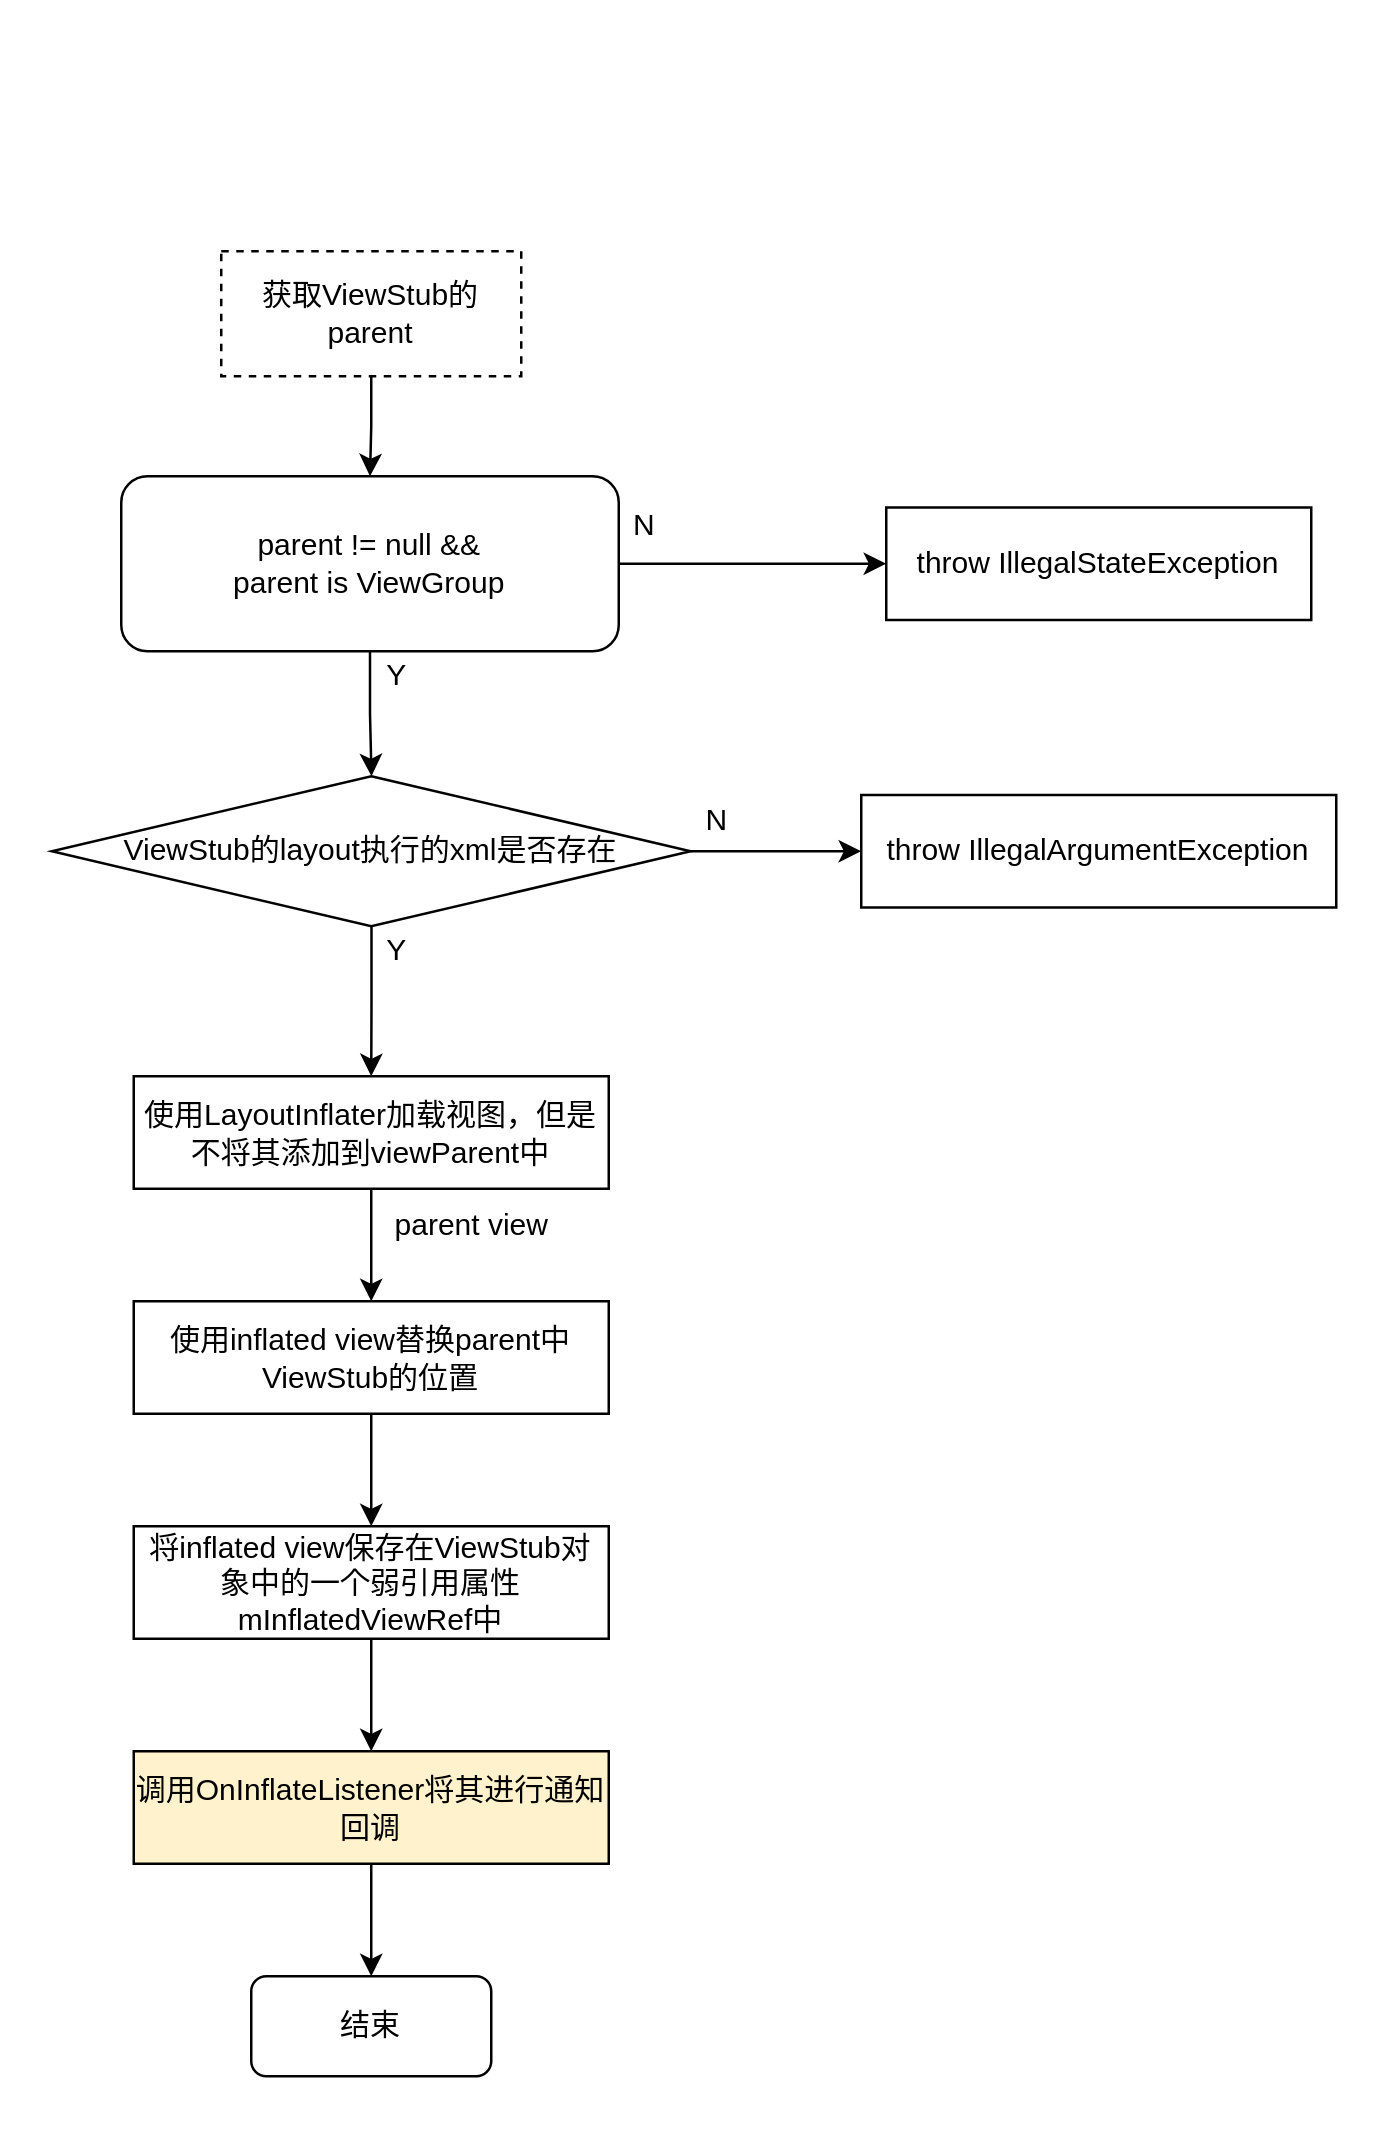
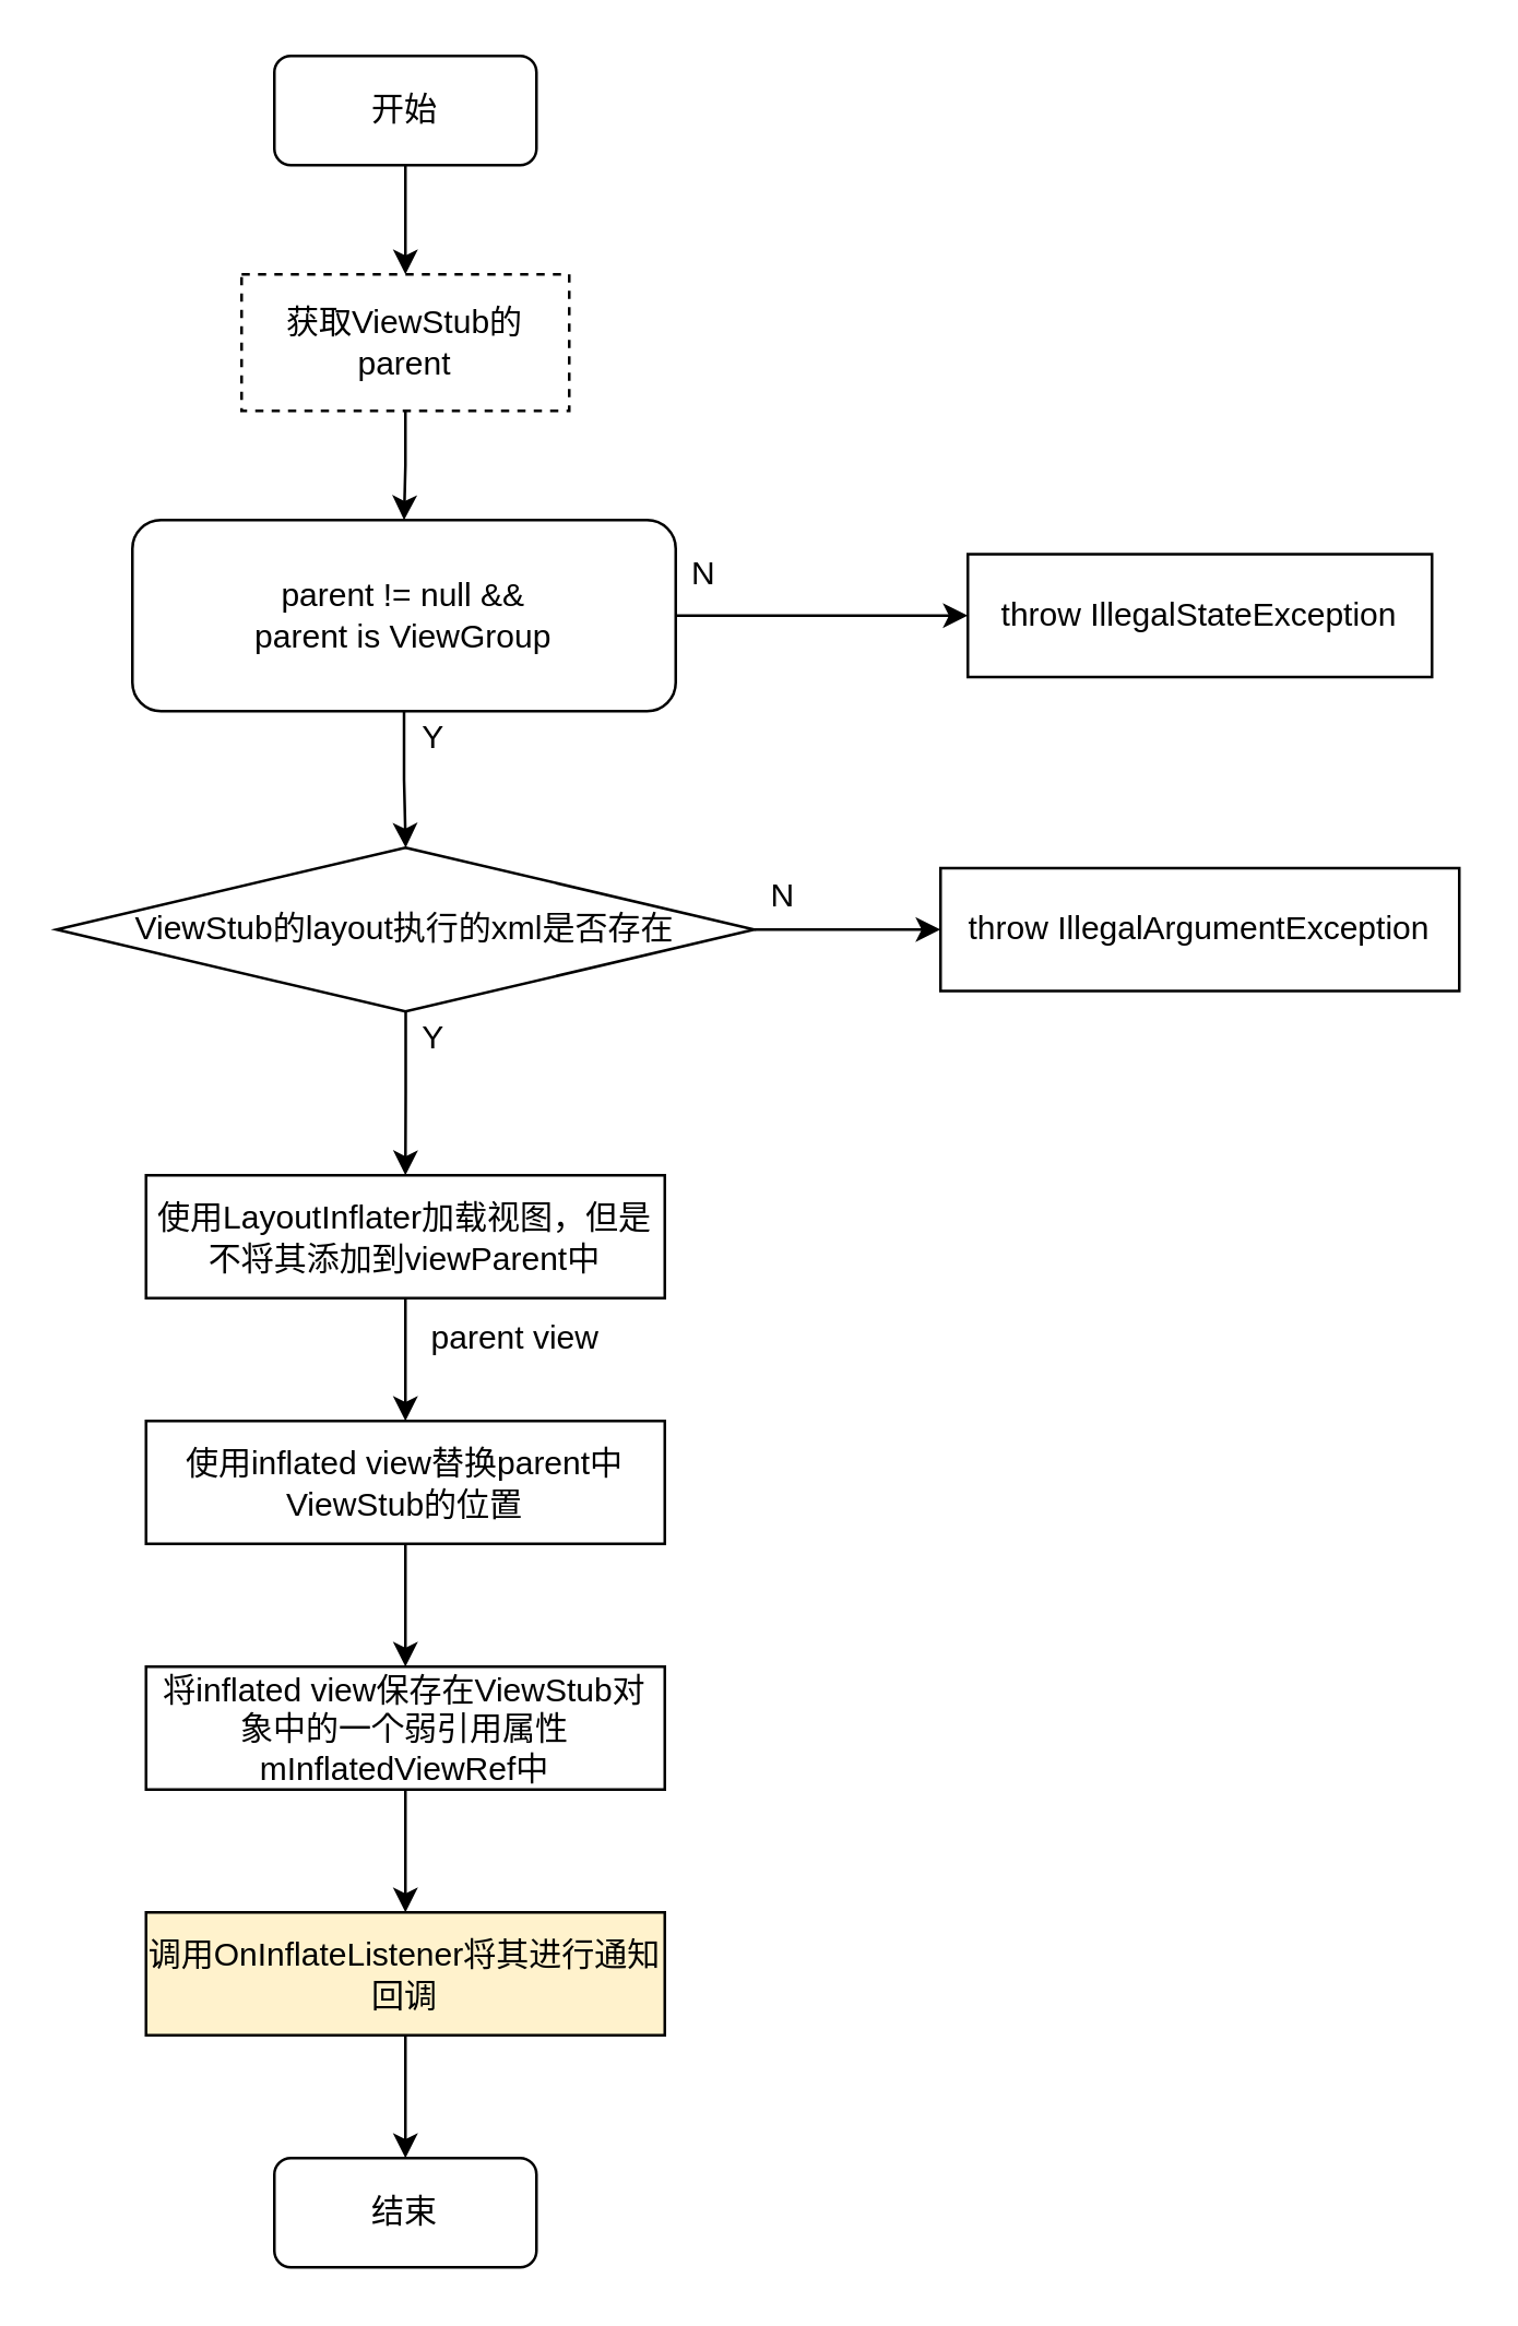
  <mxCell id="0" />
  <mxCell id="1" parent="0" />
+ <mxCell id="2" value="" style="edgeStyle=orthogonalEdgeStyle;rounded=0;orthogonalLoop=1;jettySize=auto;html=1;" edge="1" parent="1" source="3" target="5"><mxGeometry relative="1" as="geometry" /></mxCell>
+ <mxCell id="3" value="开始" style="rounded=1;whiteSpace=wrap;html=1;" vertex="1" parent="1"><mxGeometry x="100" y="20" width="96" height="40" as="geometry" /></mxCell>
  <mxCell id="4" value="" style="edgeStyle=orthogonalEdgeStyle;rounded=0;orthogonalLoop=1;jettySize=auto;html=1;" edge="1" parent="1" source="5" target="8"><mxGeometry relative="1" as="geometry" /></mxCell>
  <mxCell id="5" value="获取ViewStub的parent" style="rounded=0;whiteSpace=wrap;html=1;dashed=1;" vertex="1" parent="1"><mxGeometry x="88" y="100" width="120" height="50" as="geometry" /></mxCell>
  <mxCell id="6" value="" style="edgeStyle=orthogonalEdgeStyle;rounded=0;orthogonalLoop=1;jettySize=auto;html=1;" edge="1" parent="1" source="8" target="9"><mxGeometry relative="1" as="geometry" /></mxCell>
  <mxCell id="7" value="" style="edgeStyle=orthogonalEdgeStyle;rounded=0;orthogonalLoop=1;jettySize=auto;html=1;" edge="1" parent="1" source="8" target="14"><mxGeometry relative="1" as="geometry" /></mxCell>
  <mxCell id="8" value="parent != null &amp;amp;&amp;amp;&lt;br&gt;parent is ViewGroup" style="whiteSpace=wrap;html=1;rounded=1;" vertex="1" parent="1"><mxGeometry x="48" y="190" width="199" height="70" as="geometry" /></mxCell>
  <mxCell id="9" value="throw IllegalStateException" style="rounded=0;whiteSpace=wrap;html=1;" vertex="1" parent="1"><mxGeometry x="354" y="202.5" width="170" height="45" as="geometry" /></mxCell>
  <mxCell id="10" value="N" style="text;html=1;align=center;verticalAlign=middle;resizable=0;points=[];autosize=1;strokeColor=none;fillColor=none;" vertex="1" parent="1"><mxGeometry x="247" y="200" width="20" height="20" as="geometry" /></mxCell>
  <mxCell id="11" value="Y" style="text;html=1;align=center;verticalAlign=middle;resizable=0;points=[];autosize=1;strokeColor=none;fillColor=none;" vertex="1" parent="1"><mxGeometry x="148" y="260" width="20" height="20" as="geometry" /></mxCell>
  <mxCell id="12" value="" style="edgeStyle=orthogonalEdgeStyle;rounded=0;orthogonalLoop=1;jettySize=auto;html=1;" edge="1" parent="1" source="14" target="15"><mxGeometry relative="1" as="geometry" /></mxCell>
  <mxCell id="13" value="" style="edgeStyle=orthogonalEdgeStyle;rounded=0;orthogonalLoop=1;jettySize=auto;html=1;" edge="1" parent="1" source="14" target="18"><mxGeometry relative="1" as="geometry" /></mxCell>
  <mxCell id="14" value="ViewStub的layout执行的xml是否存在" style="rhombus;whiteSpace=wrap;html=1;" vertex="1" parent="1"><mxGeometry x="20.25" y="310" width="255.5" height="60" as="geometry" /></mxCell>
  <mxCell id="15" value="throw IllegalArgumentException" style="rounded=0;whiteSpace=wrap;html=1;" vertex="1" parent="1"><mxGeometry x="344" y="317.5" width="190" height="45" as="geometry" /></mxCell>
  <mxCell id="16" value="N" style="text;html=1;align=center;verticalAlign=middle;resizable=0;points=[];autosize=1;strokeColor=none;fillColor=none;" vertex="1" parent="1"><mxGeometry x="275.75" y="317.5" width="20" height="20" as="geometry" /></mxCell>
  <mxCell id="17" value="" style="edgeStyle=orthogonalEdgeStyle;rounded=0;orthogonalLoop=1;jettySize=auto;html=1;" edge="1" parent="1" source="18" target="21"><mxGeometry relative="1" as="geometry" /></mxCell>
  <mxCell id="18" value="使用LayoutInflater加载视图，但是不将其添加到viewParent中" style="rounded=0;whiteSpace=wrap;html=1;" vertex="1" parent="1"><mxGeometry x="53" y="430" width="190" height="45" as="geometry" /></mxCell>
  <mxCell id="19" value="Y" style="text;html=1;align=center;verticalAlign=middle;resizable=0;points=[];autosize=1;strokeColor=none;fillColor=none;" vertex="1" parent="1"><mxGeometry x="148" y="370" width="20" height="20" as="geometry" /></mxCell>
  <mxCell id="20" value="" style="edgeStyle=orthogonalEdgeStyle;rounded=0;orthogonalLoop=1;jettySize=auto;html=1;" edge="1" parent="1" source="21" target="24"><mxGeometry relative="1" as="geometry" /></mxCell>
  <mxCell id="21" value="使用inflated view替换parent中ViewStub的位置" style="rounded=0;whiteSpace=wrap;html=1;" vertex="1" parent="1"><mxGeometry x="53" y="520" width="190" height="45" as="geometry" /></mxCell>
  <mxCell id="22" value="parent view" style="text;html=1;align=center;verticalAlign=middle;resizable=0;points=[];autosize=1;strokeColor=none;fillColor=none;" vertex="1" parent="1"><mxGeometry x="148" y="480" width="80" height="20" as="geometry" /></mxCell>
  <mxCell id="23" value="" style="edgeStyle=orthogonalEdgeStyle;rounded=0;orthogonalLoop=1;jettySize=auto;html=1;" edge="1" parent="1" source="24" target="26"><mxGeometry relative="1" as="geometry" /></mxCell>
  <mxCell id="24" value="将inflated view保存在ViewStub对象中的一个弱引用属性mInflatedViewRef中" style="rounded=0;whiteSpace=wrap;html=1;" vertex="1" parent="1"><mxGeometry x="53" y="610" width="190" height="45" as="geometry" /></mxCell>
  <mxCell id="25" value="" style="edgeStyle=orthogonalEdgeStyle;rounded=0;orthogonalLoop=1;jettySize=auto;html=1;" edge="1" parent="1" source="26" target="27"><mxGeometry relative="1" as="geometry" /></mxCell>
  <mxCell id="26" value="调用OnInflateListener将其进行通知回调" style="rounded=0;whiteSpace=wrap;html=1;fillColor=#fff2cc;" vertex="1" parent="1"><mxGeometry x="53" y="700" width="190" height="45" as="geometry" /></mxCell>
  <mxCell id="27" value="结束" style="rounded=1;whiteSpace=wrap;html=1;" vertex="1" parent="1"><mxGeometry x="100" y="790" width="96" height="40" as="geometry" /></mxCell>
